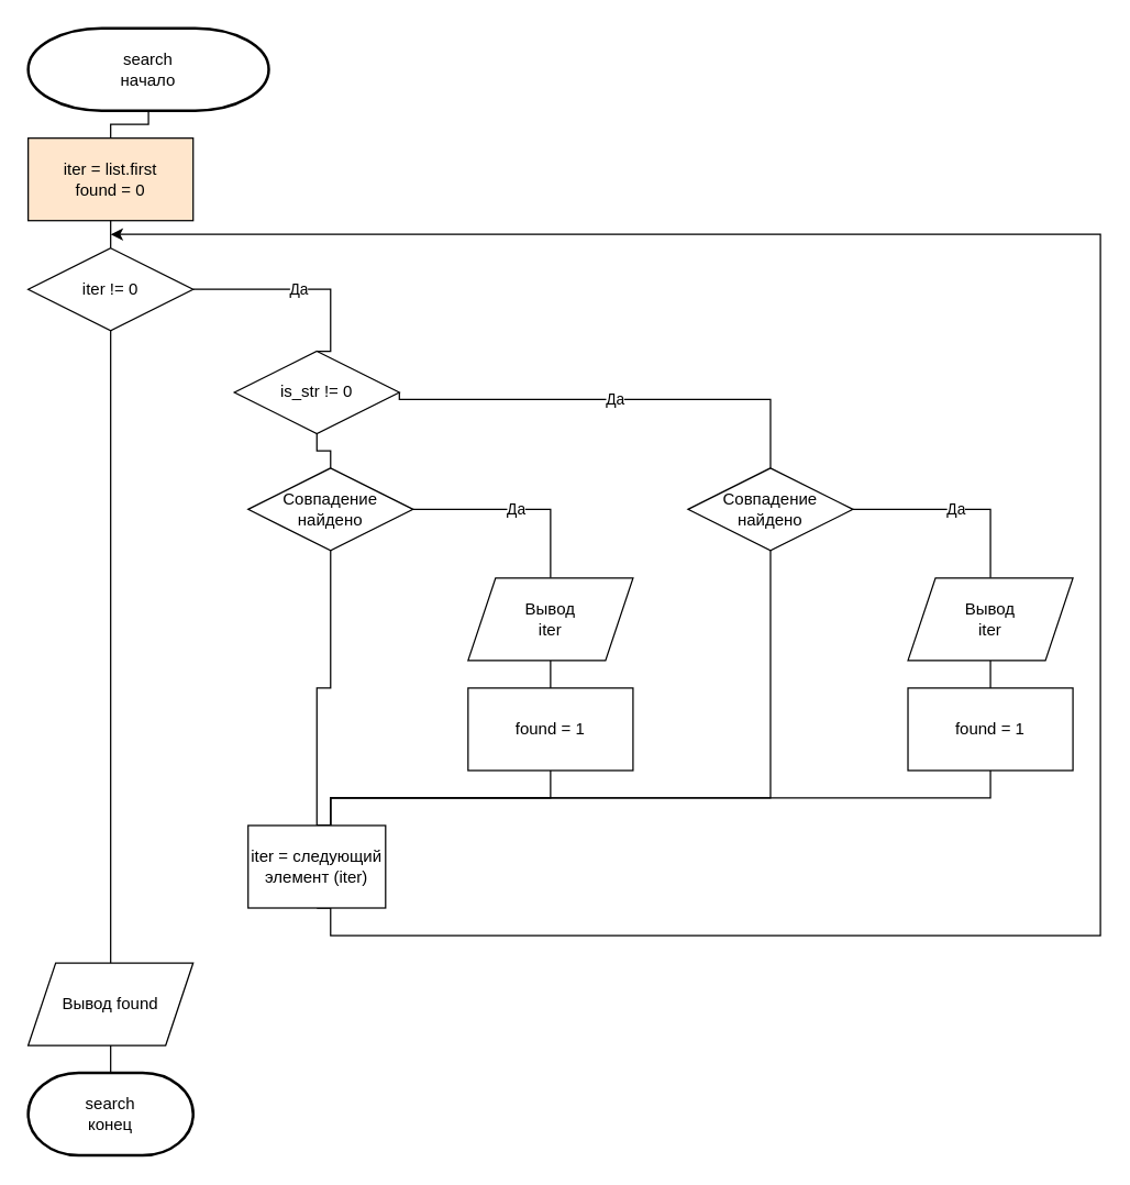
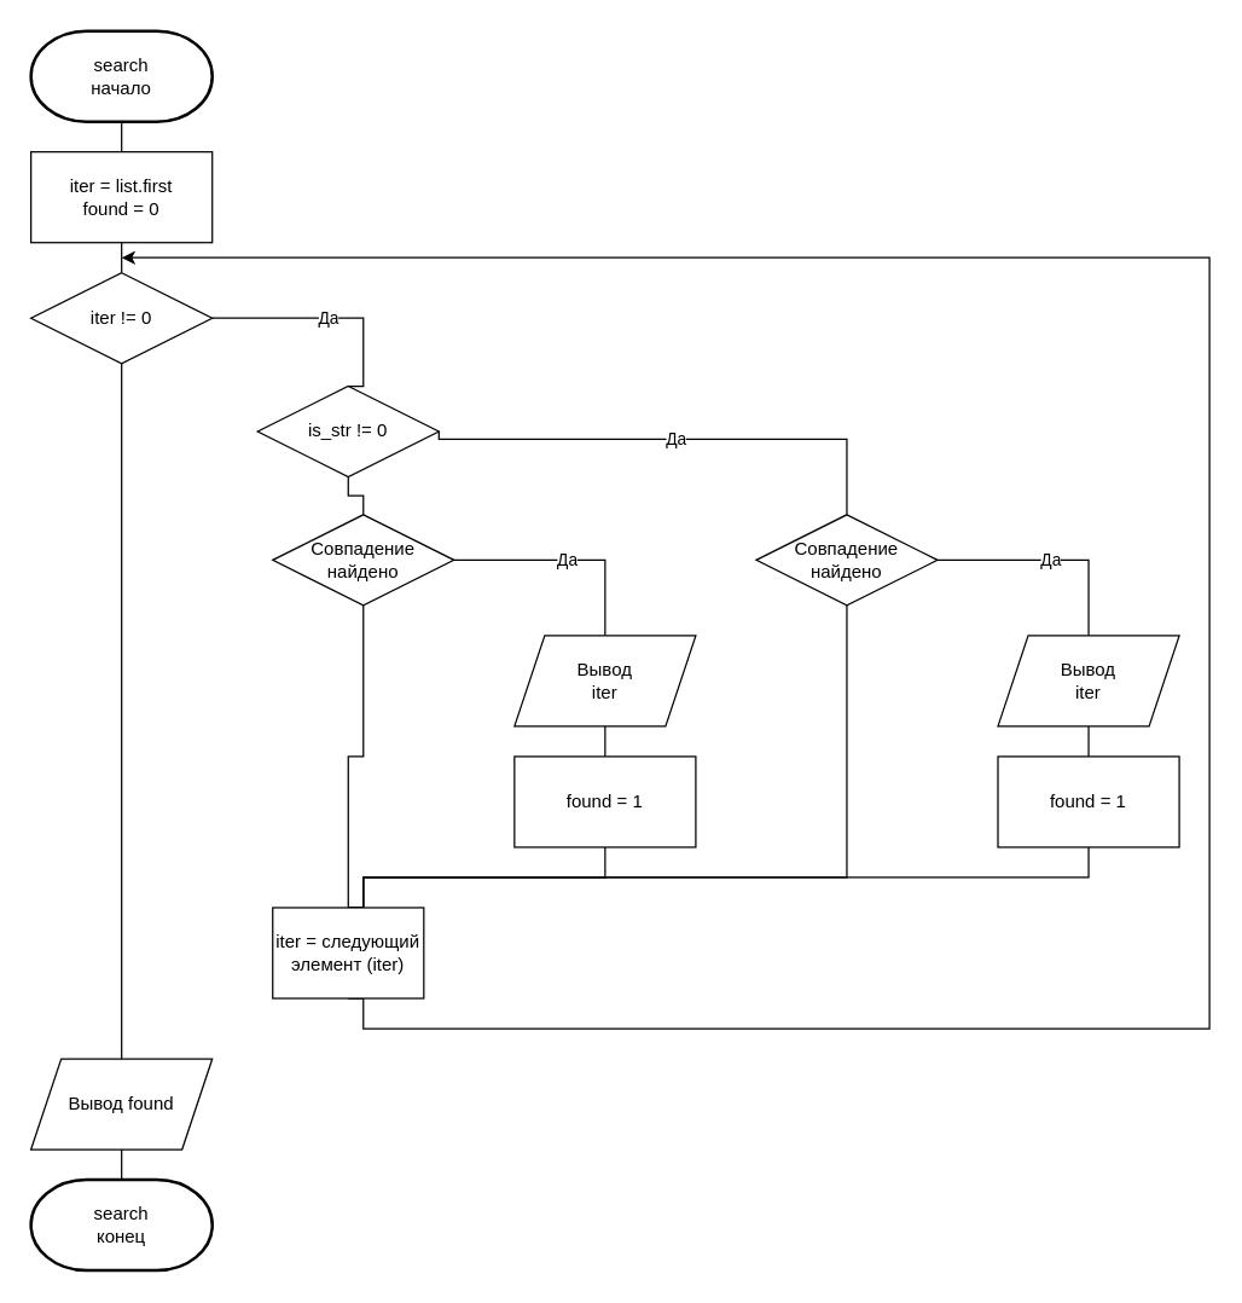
  <mxCell id="0" />
  <mxCell id="1" parent="0" />
- <mxCell id="2" value="search&lt;br&gt;начало" style="strokeWidth=2;html=1;shape=mxgraph.flowchart.terminator;whiteSpace=wrap;" parent="1" vertex="1"><mxGeometry x="20" y="20" width="175" height="60" as="geometry" /></mxCell>
+ <mxCell id="2" value="search&lt;br&gt;начало" style="strokeWidth=2;html=1;shape=mxgraph.flowchart.terminator;whiteSpace=wrap;" parent="1" vertex="1"><mxGeometry x="20" y="20" width="120" height="60" as="geometry" /></mxCell>
  <mxCell id="3" value="" style="endArrow=none;html=1;rounded=0;edgeStyle=orthogonalEdgeStyle;entryX=0.5;entryY=1;entryDx=0;entryDy=0;entryPerimeter=0;exitX=0.5;exitY=0;exitDx=0;exitDy=0;" parent="1" source="4" target="2" edge="1"><mxGeometry width="50" height="50" relative="1" as="geometry"><mxPoint x="80" y="100" as="sourcePoint" /><mxPoint x="80" y="100" as="targetPoint" /><Array as="points" /></mxGeometry></mxCell>
- <mxCell id="4" value="iter = list.first&lt;br&gt;found = 0" style="rounded=0;whiteSpace=wrap;html=1;fillColor=#ffe6cc;" parent="1" vertex="1"><mxGeometry x="20" y="100" width="120" height="60" as="geometry" /></mxCell>
+ <mxCell id="4" value="iter = list.first&lt;br&gt;found = 0" style="rounded=0;whiteSpace=wrap;html=1;" parent="1" vertex="1"><mxGeometry x="20" y="100" width="120" height="60" as="geometry" /></mxCell>
  <mxCell id="5" value="" style="endArrow=none;html=1;rounded=0;edgeStyle=orthogonalEdgeStyle;entryX=0.5;entryY=1;entryDx=0;entryDy=0;exitX=0.5;exitY=0;exitDx=0;exitDy=0;" parent="1" source="6" target="4" edge="1"><mxGeometry width="50" height="50" relative="1" as="geometry"><mxPoint x="80" y="180" as="sourcePoint" /><mxPoint x="130" y="190" as="targetPoint" /><Array as="points" /></mxGeometry></mxCell>
  <mxCell id="6" value="iter != 0" style="rhombus;whiteSpace=wrap;html=1;" parent="1" vertex="1"><mxGeometry x="20" y="180" width="120" height="60" as="geometry" /></mxCell>
  <mxCell id="7" value="" style="endArrow=none;html=1;rounded=0;edgeStyle=orthogonalEdgeStyle;entryX=0.5;entryY=1;entryDx=0;entryDy=0;exitX=0.5;exitY=0;exitDx=0;exitDy=0;" parent="1" source="28" target="6" edge="1"><mxGeometry width="50" height="50" relative="1" as="geometry"><mxPoint x="80" y="260" as="sourcePoint" /><mxPoint x="120" y="280" as="targetPoint" /><Array as="points" /></mxGeometry></mxCell>
  <mxCell id="8" value="Да" style="endArrow=none;html=1;rounded=0;edgeStyle=orthogonalEdgeStyle;entryX=1;entryY=0.5;entryDx=0;entryDy=0;exitX=0.5;exitY=0;exitDx=0;exitDy=0;" parent="1" source="10" target="6" edge="1"><mxGeometry width="50" height="50" relative="1" as="geometry"><mxPoint x="240" y="260" as="sourcePoint" /><mxPoint x="220" y="240" as="targetPoint" /><Array as="points"><mxPoint x="240" y="210" /></Array></mxGeometry></mxCell>
  <mxCell id="9" value="" style="endArrow=classic;html=1;rounded=0;edgeStyle=orthogonalEdgeStyle;exitX=0.5;exitY=1;exitDx=0;exitDy=0;" parent="1" source="27" edge="1"><mxGeometry width="50" height="50" relative="1" as="geometry"><mxPoint x="240" y="170" as="sourcePoint" /><mxPoint x="80" y="170" as="targetPoint" /><Array as="points"><mxPoint x="240" y="680" /><mxPoint x="800" y="680" /><mxPoint x="800" y="170" /></Array></mxGeometry></mxCell>
  <mxCell id="10" value="is_str != 0" style="rhombus;whiteSpace=wrap;html=1;" parent="1" vertex="1"><mxGeometry x="170" y="255" width="120" height="60" as="geometry" /></mxCell>
  <mxCell id="11" value="" style="endArrow=none;html=1;rounded=0;edgeStyle=orthogonalEdgeStyle;entryX=0.5;entryY=1;entryDx=0;entryDy=0;exitX=0.5;exitY=0;exitDx=0;exitDy=0;" parent="1" source="20" target="10" edge="1"><mxGeometry width="50" height="50" relative="1" as="geometry"><mxPoint x="240" y="340" as="sourcePoint" /><mxPoint x="280" y="360" as="targetPoint" /><Array as="points" /></mxGeometry></mxCell>
  <mxCell id="12" value="Да" style="endArrow=none;html=1;rounded=0;edgeStyle=orthogonalEdgeStyle;entryX=1;entryY=0.5;entryDx=0;entryDy=0;exitX=0.5;exitY=0;exitDx=0;exitDy=0;" parent="1" source="13" target="10" edge="1"><mxGeometry width="50" height="50" relative="1" as="geometry"><mxPoint x="400" y="340" as="sourcePoint" /><mxPoint x="380" y="320" as="targetPoint" /><Array as="points"><mxPoint x="560" y="290" /></Array></mxGeometry></mxCell>
  <mxCell id="13" value="Совпадение&lt;br&gt;найдено" style="rhombus;whiteSpace=wrap;html=1;" parent="1" vertex="1"><mxGeometry x="500" y="340" width="120" height="60" as="geometry" /></mxCell>
  <mxCell id="14" value="" style="endArrow=none;html=1;rounded=0;edgeStyle=orthogonalEdgeStyle;entryX=0.5;entryY=1;entryDx=0;entryDy=0;exitX=0.5;exitY=0;exitDx=0;exitDy=0;" parent="1" source="27" target="13" edge="1"><mxGeometry width="50" height="50" relative="1" as="geometry"><mxPoint x="560" y="420" as="sourcePoint" /><mxPoint x="600" y="440" as="targetPoint" /><Array as="points"><mxPoint x="240" y="580" /><mxPoint x="560" y="580" /></Array></mxGeometry></mxCell>
  <mxCell id="15" value="Да" style="endArrow=none;html=1;rounded=0;edgeStyle=orthogonalEdgeStyle;entryX=1;entryY=0.5;entryDx=0;entryDy=0;exitX=0.5;exitY=0;exitDx=0;exitDy=0;" parent="1" source="16" target="13" edge="1"><mxGeometry width="50" height="50" relative="1" as="geometry"><mxPoint x="720" y="420" as="sourcePoint" /><mxPoint x="700" y="400" as="targetPoint" /><Array as="points"><mxPoint x="720" y="370" /></Array></mxGeometry></mxCell>
  <mxCell id="16" value="Вывод&lt;br&gt;iter" style="shape=parallelogram;perimeter=parallelogramPerimeter;whiteSpace=wrap;html=1;fixedSize=1;" parent="1" vertex="1"><mxGeometry x="660" y="420" width="120" height="60" as="geometry" /></mxCell>
  <mxCell id="17" value="" style="endArrow=none;html=1;rounded=0;edgeStyle=orthogonalEdgeStyle;entryX=0.5;entryY=1;entryDx=0;entryDy=0;exitX=0.5;exitY=0;exitDx=0;exitDy=0;" parent="1" source="18" target="16" edge="1"><mxGeometry width="50" height="50" relative="1" as="geometry"><mxPoint x="720" y="500" as="sourcePoint" /><mxPoint x="730" y="570" as="targetPoint" /><Array as="points" /></mxGeometry></mxCell>
  <mxCell id="18" value="found = 1" style="rounded=0;whiteSpace=wrap;html=1;" parent="1" vertex="1"><mxGeometry x="660" y="500" width="120" height="60" as="geometry" /></mxCell>
  <mxCell id="19" value="" style="endArrow=none;html=1;rounded=0;edgeStyle=orthogonalEdgeStyle;entryX=0.5;entryY=1;entryDx=0;entryDy=0;exitX=0.5;exitY=0;exitDx=0;exitDy=0;" parent="1" source="27" target="18" edge="1"><mxGeometry width="50" height="50" relative="1" as="geometry"><mxPoint x="720" y="580" as="sourcePoint" /><mxPoint x="770" y="590" as="targetPoint" /><Array as="points"><mxPoint x="240" y="580" /><mxPoint x="720" y="580" /></Array></mxGeometry></mxCell>
  <mxCell id="20" value="Совпадение&lt;br&gt;найдено" style="rhombus;whiteSpace=wrap;html=1;" parent="1" vertex="1"><mxGeometry x="180" y="340" width="120" height="60" as="geometry" /></mxCell>
  <mxCell id="21" value="" style="endArrow=none;html=1;rounded=0;edgeStyle=orthogonalEdgeStyle;entryX=0.5;entryY=1;entryDx=0;entryDy=0;exitX=0.5;exitY=0;exitDx=0;exitDy=0;" parent="1" source="27" target="20" edge="1"><mxGeometry width="50" height="50" relative="1" as="geometry"><mxPoint x="240" y="420" as="sourcePoint" /><mxPoint x="280" y="440" as="targetPoint" /><Array as="points" /></mxGeometry></mxCell>
  <mxCell id="22" value="Да" style="endArrow=none;html=1;rounded=0;edgeStyle=orthogonalEdgeStyle;entryX=1;entryY=0.5;entryDx=0;entryDy=0;exitX=0.5;exitY=0;exitDx=0;exitDy=0;" parent="1" source="23" target="20" edge="1"><mxGeometry width="50" height="50" relative="1" as="geometry"><mxPoint x="400" y="420" as="sourcePoint" /><mxPoint x="380" y="400" as="targetPoint" /><Array as="points"><mxPoint x="400" y="370" /></Array></mxGeometry></mxCell>
  <mxCell id="23" value="Вывод&lt;br&gt;iter" style="shape=parallelogram;perimeter=parallelogramPerimeter;whiteSpace=wrap;html=1;fixedSize=1;" parent="1" vertex="1"><mxGeometry x="340" y="420" width="120" height="60" as="geometry" /></mxCell>
  <mxCell id="24" value="" style="endArrow=none;html=1;rounded=0;edgeStyle=orthogonalEdgeStyle;entryX=0.5;entryY=1;entryDx=0;entryDy=0;exitX=0.5;exitY=0;exitDx=0;exitDy=0;" parent="1" source="25" target="23" edge="1"><mxGeometry width="50" height="50" relative="1" as="geometry"><mxPoint x="400" y="500" as="sourcePoint" /><mxPoint x="410" y="570" as="targetPoint" /><Array as="points" /></mxGeometry></mxCell>
  <mxCell id="25" value="found = 1" style="rounded=0;whiteSpace=wrap;html=1;" parent="1" vertex="1"><mxGeometry x="340" y="500" width="120" height="60" as="geometry" /></mxCell>
  <mxCell id="26" value="" style="endArrow=none;html=1;rounded=0;edgeStyle=orthogonalEdgeStyle;entryX=0.5;entryY=1;entryDx=0;entryDy=0;exitX=0.5;exitY=0;exitDx=0;exitDy=0;" parent="1" source="27" target="25" edge="1"><mxGeometry width="50" height="50" relative="1" as="geometry"><mxPoint x="400" y="580" as="sourcePoint" /><mxPoint x="450" y="590" as="targetPoint" /><Array as="points"><mxPoint x="240" y="580" /><mxPoint x="400" y="580" /></Array></mxGeometry></mxCell>
  <mxCell id="27" value="iter = следующий&lt;br&gt;элемент (iter)" style="rounded=0;whiteSpace=wrap;html=1;" parent="1" vertex="1"><mxGeometry x="180" y="600" width="100" height="60" as="geometry" /></mxCell>
  <mxCell id="28" value="Вывод found" style="shape=parallelogram;perimeter=parallelogramPerimeter;whiteSpace=wrap;html=1;fixedSize=1;" parent="1" vertex="1"><mxGeometry x="20" y="700" width="120" height="60" as="geometry" /></mxCell>
  <mxCell id="29" value="" style="endArrow=none;html=1;rounded=0;edgeStyle=orthogonalEdgeStyle;entryX=0.5;entryY=1;entryDx=0;entryDy=0;exitX=0.5;exitY=0;exitDx=0;exitDy=0;exitPerimeter=0;" parent="1" source="30" target="28" edge="1"><mxGeometry width="50" height="50" relative="1" as="geometry"><mxPoint x="80" y="780" as="sourcePoint" /><mxPoint x="90" y="850" as="targetPoint" /><Array as="points" /></mxGeometry></mxCell>
  <mxCell id="30" value="search&lt;br&gt;конец" style="strokeWidth=2;html=1;shape=mxgraph.flowchart.terminator;whiteSpace=wrap;" parent="1" vertex="1"><mxGeometry x="20" y="780" width="120" height="60" as="geometry" /></mxCell>
